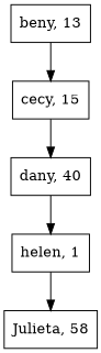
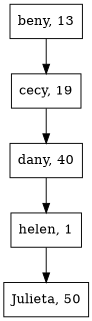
  digraph {
    rankdir=TB
    node [shape=record]
    n1 [label="beny, 13"]
-   n2 [label="cecy, 15"]
+   n2 [label=" cecy, 19 "]
    n3 [label="dany, 40"]
    n4 [label=" helen, 1 "]
-   n5 [label="Julieta, 58"]
+   n5 [label=" Julieta, 50 "]
    n1 -> n2
    n2 -> n3
    n3 -> n4
    n4 -> n5
  }
